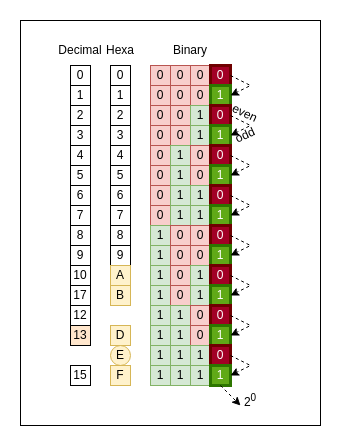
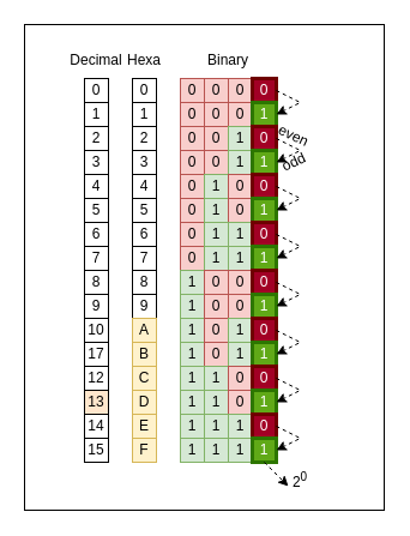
  <mxCell id="0" />
  <mxCell id="1" parent="0" />
  <mxCell id="2" value="" style="rounded=0;whiteSpace=wrap;html=1;strokeWidth=1;" parent="1" vertex="1"><mxGeometry x="20" y="20" width="300" height="405" as="geometry" /></mxCell>
  <mxCell id="3" value="1" style="whiteSpace=wrap;html=1;aspect=fixed;" parent="1" vertex="1"><mxGeometry x="70" y="85" width="20" height="20" as="geometry" /></mxCell>
  <mxCell id="4" value="2" style="whiteSpace=wrap;html=1;aspect=fixed;" parent="1" vertex="1"><mxGeometry x="70" y="105" width="20" height="20" as="geometry" /></mxCell>
  <mxCell id="5" value="0" style="whiteSpace=wrap;html=1;aspect=fixed;" parent="1" vertex="1"><mxGeometry x="70" y="65" width="20" height="20" as="geometry" /></mxCell>
  <mxCell id="6" value="3" style="whiteSpace=wrap;html=1;aspect=fixed;" parent="1" vertex="1"><mxGeometry x="70" y="125" width="20" height="20" as="geometry" /></mxCell>
  <mxCell id="7" value="4" style="whiteSpace=wrap;html=1;aspect=fixed;" parent="1" vertex="1"><mxGeometry x="70" y="145" width="20" height="20" as="geometry" /></mxCell>
  <mxCell id="8" value="5" style="whiteSpace=wrap;html=1;aspect=fixed;" parent="1" vertex="1"><mxGeometry x="70" y="165" width="20" height="20" as="geometry" /></mxCell>
  <mxCell id="9" value="6" style="whiteSpace=wrap;html=1;aspect=fixed;" parent="1" vertex="1"><mxGeometry x="70" y="185" width="20" height="20" as="geometry" /></mxCell>
  <mxCell id="10" value="7" style="whiteSpace=wrap;html=1;aspect=fixed;" parent="1" vertex="1"><mxGeometry x="70" y="205" width="20" height="20" as="geometry" /></mxCell>
  <mxCell id="11" value="8" style="whiteSpace=wrap;html=1;aspect=fixed;" parent="1" vertex="1"><mxGeometry x="70" y="225" width="20" height="20" as="geometry" /></mxCell>
  <mxCell id="12" value="9" style="whiteSpace=wrap;html=1;aspect=fixed;" parent="1" vertex="1"><mxGeometry x="70" y="245" width="20" height="20" as="geometry" /></mxCell>
  <mxCell id="13" value="10" style="whiteSpace=wrap;html=1;aspect=fixed;" parent="1" vertex="1"><mxGeometry x="70" y="265" width="20" height="20" as="geometry" /></mxCell>
  <mxCell id="14" value="17" style="whiteSpace=wrap;html=1;aspect=fixed;" parent="1" vertex="1"><mxGeometry x="70" y="285" width="20" height="20" as="geometry" /></mxCell>
  <mxCell id="15" value="12" style="whiteSpace=wrap;html=1;aspect=fixed;" parent="1" vertex="1"><mxGeometry x="70" y="305" width="20" height="20" as="geometry" /></mxCell>
  <mxCell id="16" value="13" style="whiteSpace=wrap;html=1;aspect=fixed;fillColor=#ffe6cc;" parent="1" vertex="1"><mxGeometry x="70" y="325" width="20" height="20" as="geometry" /></mxCell>
+ <mxCell id="17" value="14" style="whiteSpace=wrap;html=1;aspect=fixed;" parent="1" vertex="1"><mxGeometry x="70" y="345" width="20" height="20" as="geometry" /></mxCell>
  <mxCell id="18" value="15" style="whiteSpace=wrap;html=1;aspect=fixed;" parent="1" vertex="1"><mxGeometry x="70" y="365" width="20" height="20" as="geometry" /></mxCell>
  <mxCell id="19" value="0" style="whiteSpace=wrap;html=1;aspect=fixed;" parent="1" vertex="1"><mxGeometry x="110" y="65" width="20" height="20" as="geometry" /></mxCell>
  <mxCell id="20" value="1" style="whiteSpace=wrap;html=1;aspect=fixed;" parent="1" vertex="1"><mxGeometry x="110" y="85" width="20" height="20" as="geometry" /></mxCell>
  <mxCell id="21" value="2" style="whiteSpace=wrap;html=1;aspect=fixed;" parent="1" vertex="1"><mxGeometry x="110" y="105" width="20" height="20" as="geometry" /></mxCell>
  <mxCell id="22" value="0" style="whiteSpace=wrap;html=1;aspect=fixed;" parent="1" vertex="1"><mxGeometry x="110" y="65" width="20" height="20" as="geometry" /></mxCell>
  <mxCell id="23" value="3" style="whiteSpace=wrap;html=1;aspect=fixed;" parent="1" vertex="1"><mxGeometry x="110" y="125" width="20" height="20" as="geometry" /></mxCell>
  <mxCell id="24" value="4" style="whiteSpace=wrap;html=1;aspect=fixed;" parent="1" vertex="1"><mxGeometry x="110" y="145" width="20" height="20" as="geometry" /></mxCell>
  <mxCell id="25" value="5" style="whiteSpace=wrap;html=1;aspect=fixed;" parent="1" vertex="1"><mxGeometry x="110" y="165" width="20" height="20" as="geometry" /></mxCell>
  <mxCell id="26" value="6" style="whiteSpace=wrap;html=1;aspect=fixed;" parent="1" vertex="1"><mxGeometry x="110" y="185" width="20" height="20" as="geometry" /></mxCell>
  <mxCell id="27" value="7" style="whiteSpace=wrap;html=1;aspect=fixed;" parent="1" vertex="1"><mxGeometry x="110" y="205" width="20" height="20" as="geometry" /></mxCell>
  <mxCell id="28" value="8" style="whiteSpace=wrap;html=1;aspect=fixed;" parent="1" vertex="1"><mxGeometry x="110" y="225" width="20" height="20" as="geometry" /></mxCell>
  <mxCell id="29" value="9" style="whiteSpace=wrap;html=1;aspect=fixed;" parent="1" vertex="1"><mxGeometry x="110" y="245" width="20" height="20" as="geometry" /></mxCell>
  <mxCell id="30" value="A" style="whiteSpace=wrap;html=1;aspect=fixed;fillColor=#fff2cc;strokeColor=#d6b656;" parent="1" vertex="1"><mxGeometry x="110" y="265" width="20" height="20" as="geometry" /></mxCell>
  <mxCell id="31" value="B" style="whiteSpace=wrap;html=1;aspect=fixed;fillColor=#fff2cc;strokeColor=#d6b656;" parent="1" vertex="1"><mxGeometry x="110" y="285" width="20" height="20" as="geometry" /></mxCell>
+ <mxCell id="32" value="C" style="whiteSpace=wrap;html=1;aspect=fixed;fillColor=#fff2cc;strokeColor=#d6b656;" parent="1" vertex="1"><mxGeometry x="110" y="305" width="20" height="20" as="geometry" /></mxCell>
  <mxCell id="33" value="D" style="whiteSpace=wrap;html=1;aspect=fixed;fillColor=#fff2cc;strokeColor=#d6b656;" parent="1" vertex="1"><mxGeometry x="110" y="325" width="20" height="20" as="geometry" /></mxCell>
- <mxCell id="34" value="E" style="ellipse;whiteSpace=wrap;html=1;aspect=fixed;fillColor=#fff2cc;strokeColor=#d6b656;" parent="1" vertex="1"><mxGeometry x="110" y="345" width="20" height="20" as="geometry" /></mxCell>
+ <mxCell id="34" value="E" style="whiteSpace=wrap;html=1;aspect=fixed;fillColor=#fff2cc;strokeColor=#d6b656;" parent="1" vertex="1"><mxGeometry x="110" y="345" width="20" height="20" as="geometry" /></mxCell>
  <mxCell id="35" value="F" style="whiteSpace=wrap;html=1;aspect=fixed;fillColor=#fff2cc;strokeColor=#d6b656;" parent="1" vertex="1"><mxGeometry x="110" y="365" width="20" height="20" as="geometry" /></mxCell>
  <mxCell id="36" value="0" style="whiteSpace=wrap;html=1;aspect=fixed;fillColor=#f8cecc;strokeColor=#b85450;" parent="1" vertex="1"><mxGeometry x="150" y="65" width="20" height="20" as="geometry" /></mxCell>
  <mxCell id="37" value="0" style="whiteSpace=wrap;html=1;aspect=fixed;fillColor=#f8cecc;strokeColor=#b85450;" parent="1" vertex="1"><mxGeometry x="170" y="65" width="20" height="20" as="geometry" /></mxCell>
  <mxCell id="38" value="0" style="whiteSpace=wrap;html=1;aspect=fixed;fillColor=#f8cecc;strokeColor=#b85450;" parent="1" vertex="1"><mxGeometry x="190" y="65" width="20" height="20" as="geometry" /></mxCell>
  <mxCell id="39" value="0" style="whiteSpace=wrap;html=1;aspect=fixed;fillColor=#a20025;strokeColor=#6F0000;strokeWidth=3;fontColor=#ffffff;" parent="1" vertex="1"><mxGeometry x="210" y="65" width="20" height="20" as="geometry" /></mxCell>
  <mxCell id="40" value="0" style="whiteSpace=wrap;html=1;aspect=fixed;fillColor=#f8cecc;strokeColor=#b85450;" parent="1" vertex="1"><mxGeometry x="150" y="85" width="20" height="20" as="geometry" /></mxCell>
  <mxCell id="41" value="0" style="whiteSpace=wrap;html=1;aspect=fixed;fillColor=#f8cecc;strokeColor=#b85450;" parent="1" vertex="1"><mxGeometry x="170" y="85" width="20" height="20" as="geometry" /></mxCell>
  <mxCell id="42" value="0" style="whiteSpace=wrap;html=1;aspect=fixed;fillColor=#f8cecc;strokeColor=#b85450;" parent="1" vertex="1"><mxGeometry x="190" y="85" width="20" height="20" as="geometry" /></mxCell>
  <mxCell id="43" value="1" style="whiteSpace=wrap;html=1;aspect=fixed;fillColor=#60a917;strokeColor=#2D7600;strokeWidth=3;fontColor=#ffffff;" parent="1" vertex="1"><mxGeometry x="210" y="85" width="20" height="20" as="geometry" /></mxCell>
  <mxCell id="44" value="0" style="whiteSpace=wrap;html=1;aspect=fixed;fillColor=#f8cecc;strokeColor=#b85450;" parent="1" vertex="1"><mxGeometry x="150" y="105" width="20" height="20" as="geometry" /></mxCell>
  <mxCell id="45" value="0" style="whiteSpace=wrap;html=1;aspect=fixed;fillColor=#f8cecc;strokeColor=#b85450;" parent="1" vertex="1"><mxGeometry x="170" y="105" width="20" height="20" as="geometry" /></mxCell>
  <mxCell id="46" value="1" style="whiteSpace=wrap;html=1;aspect=fixed;fillColor=#d5e8d4;strokeColor=#82b366;" parent="1" vertex="1"><mxGeometry x="190" y="105" width="20" height="20" as="geometry" /></mxCell>
  <mxCell id="47" value="0" style="whiteSpace=wrap;html=1;aspect=fixed;fillColor=#a20025;strokeColor=#6F0000;strokeWidth=3;fontColor=#ffffff;" parent="1" vertex="1"><mxGeometry x="210" y="105" width="20" height="20" as="geometry" /></mxCell>
  <mxCell id="48" value="0" style="whiteSpace=wrap;html=1;aspect=fixed;fillColor=#f8cecc;strokeColor=#b85450;" parent="1" vertex="1"><mxGeometry x="150" y="125" width="20" height="20" as="geometry" /></mxCell>
  <mxCell id="49" value="0" style="whiteSpace=wrap;html=1;aspect=fixed;fillColor=#f8cecc;strokeColor=#b85450;" parent="1" vertex="1"><mxGeometry x="170" y="125" width="20" height="20" as="geometry" /></mxCell>
  <mxCell id="50" value="1" style="whiteSpace=wrap;html=1;aspect=fixed;fillColor=#d5e8d4;strokeColor=#82b366;" parent="1" vertex="1"><mxGeometry x="190" y="125" width="20" height="20" as="geometry" /></mxCell>
  <mxCell id="51" value="1" style="whiteSpace=wrap;html=1;aspect=fixed;fillColor=#60a917;strokeColor=#2D7600;strokeWidth=3;fontColor=#ffffff;" parent="1" vertex="1"><mxGeometry x="210" y="125" width="20" height="20" as="geometry" /></mxCell>
  <mxCell id="52" value="0" style="whiteSpace=wrap;html=1;aspect=fixed;fillColor=#f8cecc;strokeColor=#b85450;" parent="1" vertex="1"><mxGeometry x="150" y="145" width="20" height="20" as="geometry" /></mxCell>
  <mxCell id="53" value="1" style="whiteSpace=wrap;html=1;aspect=fixed;fillColor=#d5e8d4;strokeColor=#82b366;" parent="1" vertex="1"><mxGeometry x="170" y="145" width="20" height="20" as="geometry" /></mxCell>
  <mxCell id="54" value="0" style="whiteSpace=wrap;html=1;aspect=fixed;fillColor=#f8cecc;strokeColor=#b85450;" parent="1" vertex="1"><mxGeometry x="190" y="145" width="20" height="20" as="geometry" /></mxCell>
  <mxCell id="55" value="0" style="whiteSpace=wrap;html=1;aspect=fixed;fillColor=#a20025;strokeColor=#6F0000;strokeWidth=3;fontColor=#ffffff;" parent="1" vertex="1"><mxGeometry x="210" y="145" width="20" height="20" as="geometry" /></mxCell>
  <mxCell id="56" value="0" style="whiteSpace=wrap;html=1;aspect=fixed;fillColor=#f8cecc;strokeColor=#b85450;" parent="1" vertex="1"><mxGeometry x="150" y="165" width="20" height="20" as="geometry" /></mxCell>
  <mxCell id="57" value="1" style="whiteSpace=wrap;html=1;aspect=fixed;fillColor=#d5e8d4;strokeColor=#82b366;" parent="1" vertex="1"><mxGeometry x="170" y="165" width="20" height="20" as="geometry" /></mxCell>
  <mxCell id="58" value="0" style="whiteSpace=wrap;html=1;aspect=fixed;fillColor=#f8cecc;strokeColor=#b85450;" parent="1" vertex="1"><mxGeometry x="190" y="165" width="20" height="20" as="geometry" /></mxCell>
  <mxCell id="59" value="1" style="whiteSpace=wrap;html=1;aspect=fixed;fillColor=#60a917;strokeColor=#2D7600;strokeWidth=3;fontColor=#ffffff;" parent="1" vertex="1"><mxGeometry x="210" y="165" width="20" height="20" as="geometry" /></mxCell>
  <mxCell id="60" value="0" style="whiteSpace=wrap;html=1;aspect=fixed;fillColor=#f8cecc;strokeColor=#b85450;" parent="1" vertex="1"><mxGeometry x="150" y="185" width="20" height="20" as="geometry" /></mxCell>
  <mxCell id="61" value="1" style="whiteSpace=wrap;html=1;aspect=fixed;fillColor=#d5e8d4;strokeColor=#82b366;" parent="1" vertex="1"><mxGeometry x="170" y="185" width="20" height="20" as="geometry" /></mxCell>
  <mxCell id="62" value="1" style="whiteSpace=wrap;html=1;aspect=fixed;fillColor=#d5e8d4;strokeColor=#82b366;" parent="1" vertex="1"><mxGeometry x="190" y="185" width="20" height="20" as="geometry" /></mxCell>
  <mxCell id="63" value="0" style="whiteSpace=wrap;html=1;aspect=fixed;fillColor=#a20025;strokeColor=#6F0000;strokeWidth=3;fontColor=#ffffff;" parent="1" vertex="1"><mxGeometry x="210" y="185" width="20" height="20" as="geometry" /></mxCell>
  <mxCell id="64" value="0" style="whiteSpace=wrap;html=1;aspect=fixed;fillColor=#f8cecc;strokeColor=#b85450;" parent="1" vertex="1"><mxGeometry x="150" y="205" width="20" height="20" as="geometry" /></mxCell>
  <mxCell id="65" value="1" style="whiteSpace=wrap;html=1;aspect=fixed;fillColor=#d5e8d4;strokeColor=#82b366;" parent="1" vertex="1"><mxGeometry x="170" y="205" width="20" height="20" as="geometry" /></mxCell>
  <mxCell id="66" value="1" style="whiteSpace=wrap;html=1;aspect=fixed;fillColor=#d5e8d4;strokeColor=#82b366;" parent="1" vertex="1"><mxGeometry x="190" y="205" width="20" height="20" as="geometry" /></mxCell>
  <mxCell id="67" value="1" style="whiteSpace=wrap;html=1;aspect=fixed;fillColor=#60a917;strokeColor=#2D7600;strokeWidth=3;fontColor=#ffffff;" parent="1" vertex="1"><mxGeometry x="210" y="205" width="20" height="20" as="geometry" /></mxCell>
  <mxCell id="68" value="1" style="whiteSpace=wrap;html=1;aspect=fixed;fillColor=#d5e8d4;strokeColor=#82b366;" parent="1" vertex="1"><mxGeometry x="150" y="225" width="20" height="20" as="geometry" /></mxCell>
  <mxCell id="69" value="0" style="whiteSpace=wrap;html=1;aspect=fixed;fillColor=#f8cecc;strokeColor=#b85450;" parent="1" vertex="1"><mxGeometry x="170" y="225" width="20" height="20" as="geometry" /></mxCell>
  <mxCell id="70" value="0" style="whiteSpace=wrap;html=1;aspect=fixed;fillColor=#f8cecc;strokeColor=#b85450;" parent="1" vertex="1"><mxGeometry x="190" y="225" width="20" height="20" as="geometry" /></mxCell>
  <mxCell id="71" value="0" style="whiteSpace=wrap;html=1;aspect=fixed;fillColor=#a20025;strokeColor=#6F0000;strokeWidth=3;fontColor=#ffffff;" parent="1" vertex="1"><mxGeometry x="210" y="225" width="20" height="20" as="geometry" /></mxCell>
  <mxCell id="72" value="1" style="whiteSpace=wrap;html=1;aspect=fixed;fillColor=#d5e8d4;strokeColor=#82b366;" parent="1" vertex="1"><mxGeometry x="150" y="245" width="20" height="20" as="geometry" /></mxCell>
  <mxCell id="73" value="0" style="whiteSpace=wrap;html=1;aspect=fixed;fillColor=#f8cecc;strokeColor=#b85450;" parent="1" vertex="1"><mxGeometry x="170" y="245" width="20" height="20" as="geometry" /></mxCell>
  <mxCell id="74" value="0" style="whiteSpace=wrap;html=1;aspect=fixed;fillColor=#f8cecc;strokeColor=#b85450;" parent="1" vertex="1"><mxGeometry x="190" y="245" width="20" height="20" as="geometry" /></mxCell>
  <mxCell id="75" value="1" style="whiteSpace=wrap;html=1;aspect=fixed;fillColor=#60a917;strokeColor=#2D7600;strokeWidth=3;fontColor=#ffffff;" parent="1" vertex="1"><mxGeometry x="210" y="245" width="20" height="20" as="geometry" /></mxCell>
  <mxCell id="76" value="1" style="whiteSpace=wrap;html=1;aspect=fixed;fillColor=#d5e8d4;strokeColor=#82b366;" parent="1" vertex="1"><mxGeometry x="150" y="265" width="20" height="20" as="geometry" /></mxCell>
  <mxCell id="77" value="0" style="whiteSpace=wrap;html=1;aspect=fixed;fillColor=#f8cecc;strokeColor=#b85450;" parent="1" vertex="1"><mxGeometry x="170" y="265" width="20" height="20" as="geometry" /></mxCell>
  <mxCell id="78" value="1" style="whiteSpace=wrap;html=1;aspect=fixed;fillColor=#d5e8d4;strokeColor=#82b366;" parent="1" vertex="1"><mxGeometry x="190" y="265" width="20" height="20" as="geometry" /></mxCell>
  <mxCell id="79" value="0" style="whiteSpace=wrap;html=1;aspect=fixed;fillColor=#a20025;strokeColor=#6F0000;strokeWidth=3;fontColor=#ffffff;" parent="1" vertex="1"><mxGeometry x="210" y="265" width="20" height="20" as="geometry" /></mxCell>
  <mxCell id="80" value="1" style="whiteSpace=wrap;html=1;aspect=fixed;fillColor=#d5e8d4;strokeColor=#82b366;" parent="1" vertex="1"><mxGeometry x="150" y="285" width="20" height="20" as="geometry" /></mxCell>
  <mxCell id="81" value="0" style="whiteSpace=wrap;html=1;aspect=fixed;fillColor=#f8cecc;strokeColor=#b85450;" parent="1" vertex="1"><mxGeometry x="170" y="285" width="20" height="20" as="geometry" /></mxCell>
  <mxCell id="82" value="1" style="whiteSpace=wrap;html=1;aspect=fixed;fillColor=#d5e8d4;strokeColor=#82b366;" parent="1" vertex="1"><mxGeometry x="190" y="285" width="20" height="20" as="geometry" /></mxCell>
  <mxCell id="83" value="1" style="whiteSpace=wrap;html=1;aspect=fixed;fillColor=#60a917;strokeColor=#2D7600;strokeWidth=3;fontColor=#ffffff;" parent="1" vertex="1"><mxGeometry x="210" y="285" width="20" height="20" as="geometry" /></mxCell>
  <mxCell id="84" value="1" style="whiteSpace=wrap;html=1;aspect=fixed;fillColor=#d5e8d4;strokeColor=#82b366;" parent="1" vertex="1"><mxGeometry x="150" y="305" width="20" height="20" as="geometry" /></mxCell>
  <mxCell id="85" value="1" style="whiteSpace=wrap;html=1;aspect=fixed;fillColor=#d5e8d4;strokeColor=#82b366;" parent="1" vertex="1"><mxGeometry x="170" y="305" width="20" height="20" as="geometry" /></mxCell>
  <mxCell id="86" value="0" style="whiteSpace=wrap;html=1;aspect=fixed;fillColor=#f8cecc;strokeColor=#b85450;" parent="1" vertex="1"><mxGeometry x="190" y="305" width="20" height="20" as="geometry" /></mxCell>
  <mxCell id="87" value="0" style="whiteSpace=wrap;html=1;aspect=fixed;fillColor=#a20025;strokeColor=#6F0000;strokeWidth=3;fontColor=#ffffff;" parent="1" vertex="1"><mxGeometry x="210" y="305" width="20" height="20" as="geometry" /></mxCell>
  <mxCell id="88" value="1" style="whiteSpace=wrap;html=1;aspect=fixed;fillColor=#d5e8d4;strokeColor=#82b366;" parent="1" vertex="1"><mxGeometry x="150" y="325" width="20" height="20" as="geometry" /></mxCell>
  <mxCell id="89" value="1" style="whiteSpace=wrap;html=1;aspect=fixed;fillColor=#d5e8d4;strokeColor=#82b366;" parent="1" vertex="1"><mxGeometry x="170" y="325" width="20" height="20" as="geometry" /></mxCell>
  <mxCell id="90" value="0" style="whiteSpace=wrap;html=1;aspect=fixed;fillColor=#f8cecc;strokeColor=#b85450;" parent="1" vertex="1"><mxGeometry x="190" y="325" width="20" height="20" as="geometry" /></mxCell>
  <mxCell id="91" value="1" style="whiteSpace=wrap;html=1;aspect=fixed;fillColor=#60a917;strokeColor=#2D7600;strokeWidth=3;fontColor=#ffffff;" parent="1" vertex="1"><mxGeometry x="210" y="325" width="20" height="20" as="geometry" /></mxCell>
  <mxCell id="92" value="1" style="whiteSpace=wrap;html=1;aspect=fixed;fillColor=#d5e8d4;strokeColor=#82b366;" parent="1" vertex="1"><mxGeometry x="150" y="345" width="20" height="20" as="geometry" /></mxCell>
  <mxCell id="93" value="1" style="whiteSpace=wrap;html=1;aspect=fixed;fillColor=#d5e8d4;strokeColor=#82b366;" parent="1" vertex="1"><mxGeometry x="170" y="345" width="20" height="20" as="geometry" /></mxCell>
  <mxCell id="94" value="1" style="whiteSpace=wrap;html=1;aspect=fixed;fillColor=#d5e8d4;strokeColor=#82b366;" parent="1" vertex="1"><mxGeometry x="190" y="345" width="20" height="20" as="geometry" /></mxCell>
  <mxCell id="95" value="0" style="whiteSpace=wrap;html=1;aspect=fixed;fillColor=#a20025;strokeColor=#6F0000;strokeWidth=3;fontColor=#ffffff;" parent="1" vertex="1"><mxGeometry x="210" y="345" width="20" height="20" as="geometry" /></mxCell>
  <mxCell id="96" value="1" style="whiteSpace=wrap;html=1;aspect=fixed;fillColor=#d5e8d4;strokeColor=#82b366;" parent="1" vertex="1"><mxGeometry x="150" y="365" width="20" height="20" as="geometry" /></mxCell>
  <mxCell id="97" value="1" style="whiteSpace=wrap;html=1;aspect=fixed;fillColor=#d5e8d4;strokeColor=#82b366;" parent="1" vertex="1"><mxGeometry x="170" y="365" width="20" height="20" as="geometry" /></mxCell>
  <mxCell id="98" value="1" style="whiteSpace=wrap;html=1;aspect=fixed;fillColor=#d5e8d4;strokeColor=#82b366;" parent="1" vertex="1"><mxGeometry x="190" y="365" width="20" height="20" as="geometry" /></mxCell>
  <mxCell id="99" value="1" style="whiteSpace=wrap;html=1;aspect=fixed;fillColor=#60a917;strokeColor=#2D7600;strokeWidth=3;fontColor=#ffffff;" parent="1" vertex="1"><mxGeometry x="210" y="365" width="20" height="20" as="geometry" /></mxCell>
  <mxCell id="100" value="Decimal" style="text;html=1;strokeColor=none;fillColor=none;align=center;verticalAlign=middle;whiteSpace=wrap;rounded=0;" parent="1" vertex="1"><mxGeometry x="50" y="35" width="60" height="30" as="geometry" /></mxCell>
  <mxCell id="101" value="Hexa" style="text;html=1;strokeColor=none;fillColor=none;align=center;verticalAlign=middle;whiteSpace=wrap;rounded=0;" parent="1" vertex="1"><mxGeometry x="90" y="35" width="60" height="30" as="geometry" /></mxCell>
  <mxCell id="102" value="Binary" style="text;html=1;strokeColor=none;fillColor=none;align=center;verticalAlign=middle;whiteSpace=wrap;rounded=0;" parent="1" vertex="1"><mxGeometry x="160" y="35" width="60" height="30" as="geometry" /></mxCell>
  <mxCell id="103" value="" style="endArrow=classic;html=1;rounded=0;dashed=1;exitX=1;exitY=0.5;exitDx=0;exitDy=0;entryX=1;entryY=0.5;entryDx=0;entryDy=0;" parent="1" source="39" target="43" edge="1"><mxGeometry width="50" height="50" relative="1" as="geometry"><mxPoint x="330" y="305" as="sourcePoint" /><mxPoint x="380" y="255" as="targetPoint" /><Array as="points"><mxPoint x="250" y="85" /></Array></mxGeometry></mxCell>
  <mxCell id="104" value="" style="endArrow=classic;html=1;rounded=0;dashed=1;exitX=1;exitY=0.5;exitDx=0;exitDy=0;entryX=1;entryY=0.5;entryDx=0;entryDy=0;" parent="1" source="47" target="51" edge="1"><mxGeometry width="50" height="50" relative="1" as="geometry"><mxPoint x="330" y="305" as="sourcePoint" /><mxPoint x="380" y="255" as="targetPoint" /><Array as="points"><mxPoint x="250" y="125" /></Array></mxGeometry></mxCell>
  <mxCell id="105" value="" style="endArrow=classic;html=1;rounded=0;dashed=1;exitX=1;exitY=0.5;exitDx=0;exitDy=0;entryX=1;entryY=0.5;entryDx=0;entryDy=0;" parent="1" source="55" target="59" edge="1"><mxGeometry width="50" height="50" relative="1" as="geometry"><mxPoint x="330" y="305" as="sourcePoint" /><mxPoint x="380" y="255" as="targetPoint" /><Array as="points"><mxPoint x="250" y="165" /></Array></mxGeometry></mxCell>
  <mxCell id="106" value="" style="endArrow=classic;html=1;rounded=0;dashed=1;exitX=1;exitY=0.5;exitDx=0;exitDy=0;entryX=1;entryY=0.5;entryDx=0;entryDy=0;" parent="1" source="63" target="67" edge="1"><mxGeometry width="50" height="50" relative="1" as="geometry"><mxPoint x="330" y="305" as="sourcePoint" /><mxPoint x="380" y="255" as="targetPoint" /><Array as="points"><mxPoint x="250" y="205" /></Array></mxGeometry></mxCell>
  <mxCell id="107" value="" style="endArrow=classic;html=1;rounded=0;dashed=1;exitX=1;exitY=0.5;exitDx=0;exitDy=0;entryX=1;entryY=0.5;entryDx=0;entryDy=0;" parent="1" source="71" target="75" edge="1"><mxGeometry width="50" height="50" relative="1" as="geometry"><mxPoint x="330" y="305" as="sourcePoint" /><mxPoint x="380" y="255" as="targetPoint" /><Array as="points"><mxPoint x="250" y="245" /></Array></mxGeometry></mxCell>
  <mxCell id="108" value="" style="endArrow=classic;html=1;rounded=0;dashed=1;exitX=1;exitY=0.5;exitDx=0;exitDy=0;entryX=1;entryY=0.5;entryDx=0;entryDy=0;" parent="1" source="79" target="83" edge="1"><mxGeometry width="50" height="50" relative="1" as="geometry"><mxPoint x="330" y="305" as="sourcePoint" /><mxPoint x="380" y="255" as="targetPoint" /><Array as="points"><mxPoint x="250" y="285" /></Array></mxGeometry></mxCell>
  <mxCell id="109" value="" style="endArrow=classic;html=1;rounded=0;dashed=1;exitX=1;exitY=0.5;exitDx=0;exitDy=0;entryX=1;entryY=0.5;entryDx=0;entryDy=0;" parent="1" source="87" target="91" edge="1"><mxGeometry width="50" height="50" relative="1" as="geometry"><mxPoint x="330" y="305" as="sourcePoint" /><mxPoint x="380" y="255" as="targetPoint" /><Array as="points"><mxPoint x="250" y="325" /></Array></mxGeometry></mxCell>
  <mxCell id="110" value="" style="endArrow=classic;html=1;rounded=0;dashed=1;exitX=1;exitY=0.5;exitDx=0;exitDy=0;entryX=1;entryY=0.5;entryDx=0;entryDy=0;" parent="1" source="95" target="99" edge="1"><mxGeometry width="50" height="50" relative="1" as="geometry"><mxPoint x="330" y="305" as="sourcePoint" /><mxPoint x="380" y="255" as="targetPoint" /><Array as="points"><mxPoint x="250" y="365" /></Array></mxGeometry></mxCell>
  <mxCell id="111" value="even" style="text;html=1;strokeColor=none;fillColor=none;align=center;verticalAlign=middle;whiteSpace=wrap;rounded=0;rotation=25;" parent="1" vertex="1"><mxGeometry x="225" y="100" width="40" height="25" as="geometry" /></mxCell>
  <mxCell id="112" value="odd" style="text;html=1;strokeColor=none;fillColor=none;align=center;verticalAlign=middle;whiteSpace=wrap;rounded=0;rotation=-25;" parent="1" vertex="1"><mxGeometry x="230" y="127.5" width="30" height="15" as="geometry" /></mxCell>
  <mxCell id="113" value="" style="endArrow=classic;html=1;rounded=0;dashed=1;exitX=0.5;exitY=1;exitDx=0;exitDy=0;" parent="1" source="99" edge="1"><mxGeometry width="50" height="50" relative="1" as="geometry"><mxPoint x="300" y="255" as="sourcePoint" /><mxPoint x="240" y="405" as="targetPoint" /></mxGeometry></mxCell>
  <mxCell id="114" value="2&lt;sup&gt;0&lt;/sup&gt;" style="text;html=1;strokeColor=none;fillColor=none;align=center;verticalAlign=middle;whiteSpace=wrap;rounded=0;" parent="1" vertex="1"><mxGeometry x="220" y="385" width="60" height="30" as="geometry" /></mxCell>
